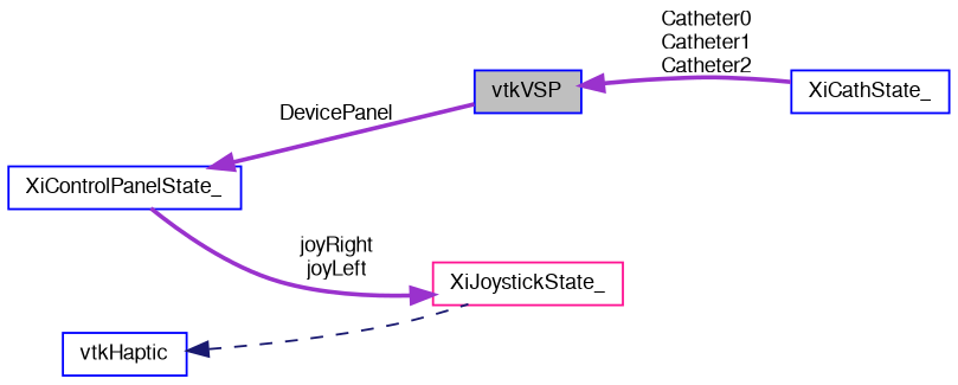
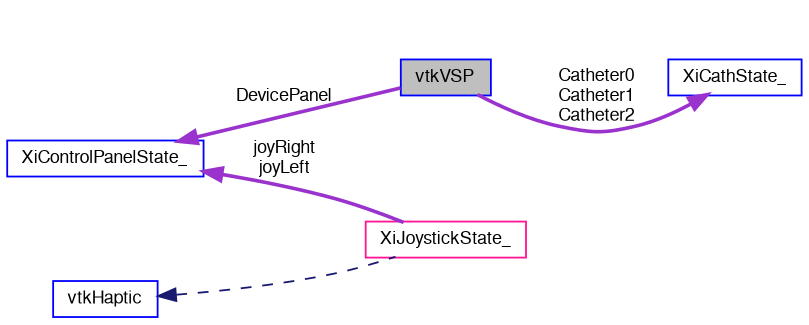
  digraph {
    rankdir=LR
    node [color=blue fontname=FreeSans fontsize=10 shape=record]
    edge [color=darkorchid3 dir=back fontname=FreeSans fontsize=10 labelfontname=FreeSans labelfontsize=10 style=bold]
    n1 [fillcolor=grey75 fontcolor=black height=0.2 label=vtkVSP style=filled width=0.4]
    n2 [height=0.2 label=vtkHaptic width=0.4]
    n3 [color=deeppink height=0.2 label=XiJoystickState_ width=0.4]
    n4 [height=0.2 label=XiCathState_ width=0.4]
    n5 [height=0.2 label=XiControlPanelState_ width=0.4]
    n2 -> n3 [color=midnightblue style=dashed]
-   n3 -> n5 [label="joyRight\njoyLeft"]
-   n1 -> n4 [label="Catheter0\nCatheter1\nCatheter2"]
+   n5 -> n3 [label="joyRight\njoyLeft"]
+   n4 -> n1 [label="Catheter0\nCatheter1\nCatheter2"]
    n5 -> n1 [label=DevicePanel]
  }
